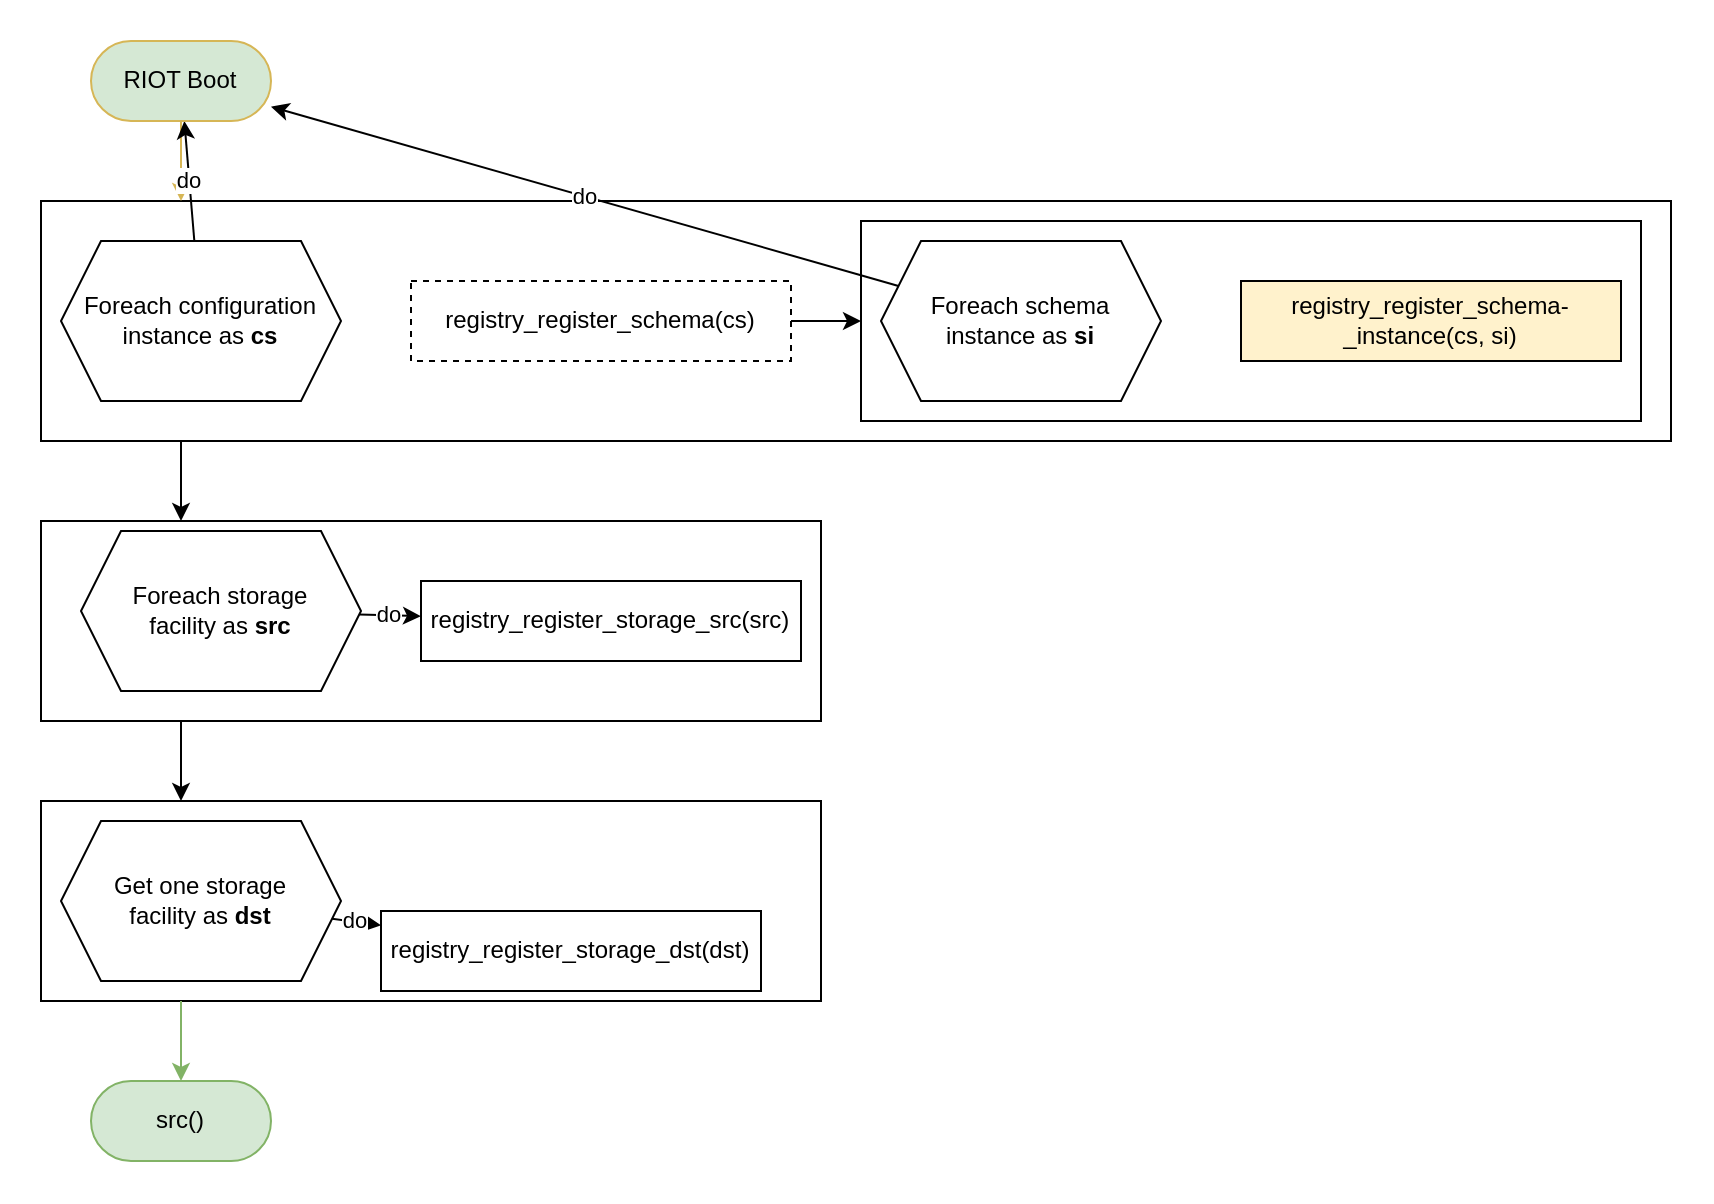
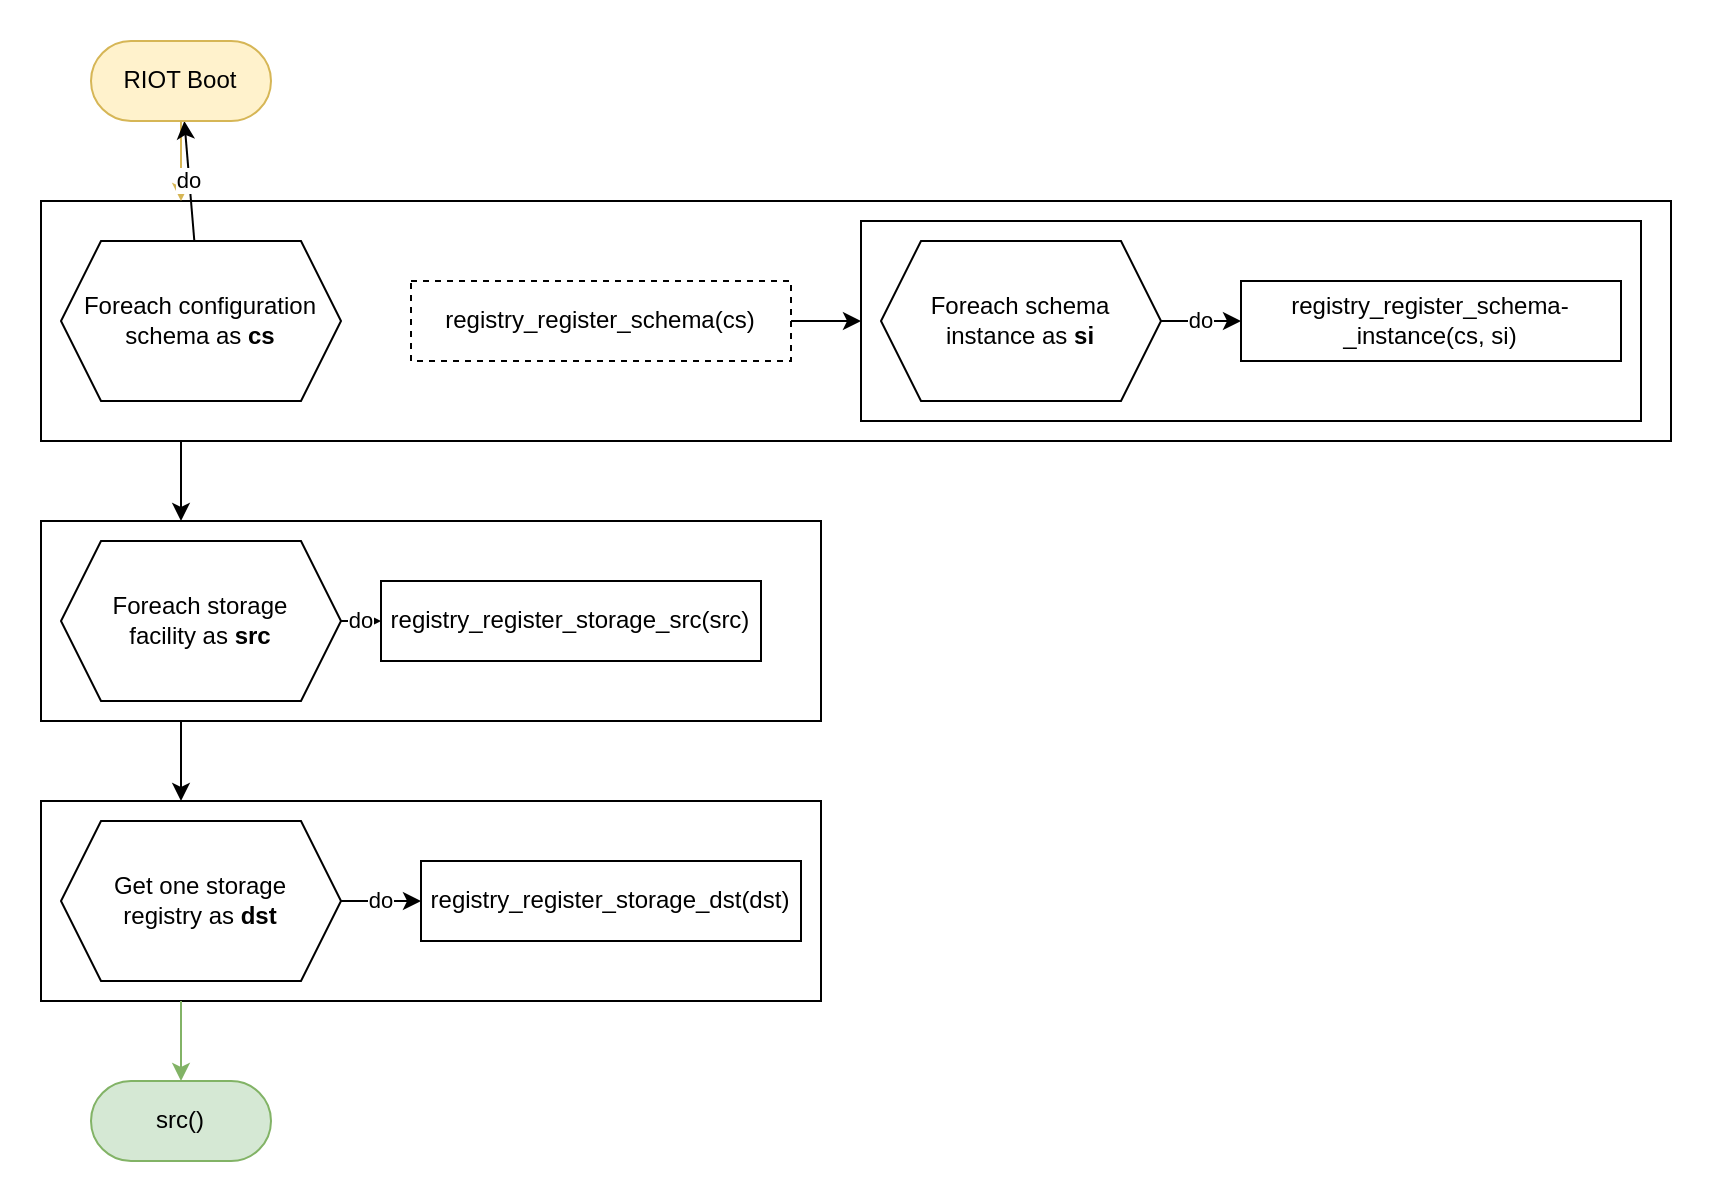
  <mxCell id="0" />
  <mxCell id="1" parent="0" />
  <mxCell id="2" value="" style="rounded=0;whiteSpace=wrap;html=1;verticalAlign=top;" parent="1" vertex="1"><mxGeometry x="20" y="100" width="815" height="120" as="geometry" /></mxCell>
  <mxCell id="3" value="" style="rounded=0;whiteSpace=wrap;html=1;verticalAlign=top;" parent="1" vertex="1"><mxGeometry x="20" y="400" width="390" height="100" as="geometry" /></mxCell>
  <mxCell id="4" value="" style="rounded=0;whiteSpace=wrap;html=1;verticalAlign=top;" parent="1" vertex="1"><mxGeometry x="20" y="260" width="390" height="100" as="geometry" /></mxCell>
  <mxCell id="5" value="" style="rounded=0;whiteSpace=wrap;html=1;verticalAlign=top;" parent="1" vertex="1"><mxGeometry x="430" y="110" width="390" height="100" as="geometry" /></mxCell>
  <mxCell id="6" style="edgeStyle=elbowEdgeStyle;html=1;fillColor=#fff2cc;strokeColor=#d6b656;" parent="1" source="24" target="2" edge="1"><mxGeometry relative="1" as="geometry"><mxPoint x="90" y="60" as="sourcePoint" /></mxGeometry></mxCell>
  <mxCell id="7" value="" style="edgeStyle=elbowEdgeStyle;html=1;" parent="1" source="2" target="4" edge="1"><mxGeometry relative="1" as="geometry"><mxPoint x="-60" y="300" as="sourcePoint" /><Array as="points"><mxPoint x="90" y="250" /></Array></mxGeometry></mxCell>
  <mxCell id="8" value="do" style="edgeStyle=none;html=1;" parent="1" source="10" target="24" edge="1"><mxGeometry relative="1" as="geometry" /></mxCell>
  <mxCell id="9" style="edgeStyle=none;html=1;" parent="1" source="17" target="5" edge="1"><mxGeometry relative="1" as="geometry"><mxPoint x="440" y="210" as="sourcePoint" /></mxGeometry></mxCell>
- <mxCell id="10" value="Foreach configuration instance as &lt;b&gt;cs&lt;/b&gt;" style="shape=hexagon;perimeter=hexagonPerimeter2;whiteSpace=wrap;html=1;fixedSize=1;" parent="1" vertex="1"><mxGeometry x="30" y="120" width="140" height="80" as="geometry" /></mxCell>
+ <mxCell id="10" value="Foreach configuration schema as &lt;b&gt;cs&lt;/b&gt;" style="shape=hexagon;perimeter=hexagonPerimeter2;whiteSpace=wrap;html=1;fixedSize=1;" parent="1" vertex="1"><mxGeometry x="30" y="120" width="140" height="80" as="geometry" /></mxCell>
  <mxCell id="11" value="" style="edgeStyle=elbowEdgeStyle;html=1;elbow=vertical;" parent="1" source="4" target="3" edge="1"><mxGeometry relative="1" as="geometry"><Array as="points"><mxPoint x="90" y="380" /></Array></mxGeometry></mxCell>
  <mxCell id="12" value="do" style="edgeStyle=none;html=1;" parent="1" source="13" target="18" edge="1"><mxGeometry relative="1" as="geometry" /></mxCell>
- <mxCell id="13" value="Foreach storage&lt;br&gt;facility as &lt;b&gt;src&lt;/b&gt;" style="shape=hexagon;perimeter=hexagonPerimeter2;whiteSpace=wrap;html=1;fixedSize=1;" parent="1" vertex="1"><mxGeometry x="40" y="265" width="140" height="80" as="geometry" /></mxCell>
+ <mxCell id="13" value="Foreach storage&lt;br&gt;facility as &lt;b&gt;src&lt;/b&gt;" style="shape=hexagon;perimeter=hexagonPerimeter2;whiteSpace=wrap;html=1;fixedSize=1;" parent="1" vertex="1"><mxGeometry x="30" y="270" width="140" height="80" as="geometry" /></mxCell>
  <mxCell id="14" value="" style="edgeStyle=elbowEdgeStyle;html=1;fillColor=#d5e8d4;strokeColor=#82b366;" parent="1" source="3" target="23" edge="1"><mxGeometry relative="1" as="geometry"><mxPoint x="90" y="540" as="targetPoint" /></mxGeometry></mxCell>
  <mxCell id="15" value="do" style="edgeStyle=none;html=1;" parent="1" source="16" target="19" edge="1"><mxGeometry relative="1" as="geometry" /></mxCell>
- <mxCell id="16" value="Get one storage&lt;br&gt;facility as &lt;b&gt;dst&lt;/b&gt;" style="shape=hexagon;perimeter=hexagonPerimeter2;whiteSpace=wrap;html=1;fixedSize=1;" parent="1" vertex="1"><mxGeometry x="30" y="410" width="140" height="80" as="geometry" /></mxCell>
+ <mxCell id="16" value="Get one storage&lt;br&gt;registry as &lt;b&gt;dst&lt;/b&gt;" style="shape=hexagon;perimeter=hexagonPerimeter2;whiteSpace=wrap;html=1;fixedSize=1;" parent="1" vertex="1"><mxGeometry x="30" y="410" width="140" height="80" as="geometry" /></mxCell>
  <mxCell id="17" value="registry_register_schema(cs)" style="rounded=0;whiteSpace=wrap;html=1;dashed=1;" parent="1" vertex="1"><mxGeometry x="205" y="140" width="190" height="40" as="geometry" /></mxCell>
- <mxCell id="18" value="registry_register_storage_src(src)" style="rounded=0;whiteSpace=wrap;html=1;" parent="1" vertex="1"><mxGeometry x="210" y="290" width="190" height="40" as="geometry" /></mxCell>
- <mxCell id="19" value="registry_register_storage_dst(dst)" style="rounded=0;whiteSpace=wrap;html=1;" parent="1" vertex="1"><mxGeometry x="190" y="455" width="190" height="40" as="geometry" /></mxCell>
- <mxCell id="20" value="do" style="edgeStyle=none;html=1;" parent="1" source="21" target="24" edge="1"><mxGeometry relative="1" as="geometry" /></mxCell>
+ <mxCell id="18" value="registry_register_storage_src(src)" style="rounded=0;whiteSpace=wrap;html=1;" parent="1" vertex="1"><mxGeometry x="190" y="290" width="190" height="40" as="geometry" /></mxCell>
+ <mxCell id="19" value="registry_register_storage_dst(dst)" style="rounded=0;whiteSpace=wrap;html=1;" parent="1" vertex="1"><mxGeometry x="210" y="430" width="190" height="40" as="geometry" /></mxCell>
+ <mxCell id="20" value="do" style="edgeStyle=none;html=1;" parent="1" source="21" target="22" edge="1"><mxGeometry relative="1" as="geometry" /></mxCell>
  <mxCell id="21" value="Foreach schema&lt;br&gt;instance as &lt;b&gt;si&lt;br&gt;&lt;/b&gt;" style="shape=hexagon;perimeter=hexagonPerimeter2;whiteSpace=wrap;html=1;fixedSize=1;" parent="1" vertex="1"><mxGeometry x="440" y="120" width="140" height="80" as="geometry" /></mxCell>
- <mxCell id="22" value="registry_register_schema-&lt;br&gt;_instance(cs, si)" style="rounded=0;whiteSpace=wrap;html=1;fillColor=#fff2cc;" parent="1" vertex="1"><mxGeometry x="620" y="140" width="190" height="40" as="geometry" /></mxCell>
+ <mxCell id="22" value="registry_register_schema-&lt;br&gt;_instance(cs, si)" style="rounded=0;whiteSpace=wrap;html=1;" parent="1" vertex="1"><mxGeometry x="620" y="140" width="190" height="40" as="geometry" /></mxCell>
  <mxCell id="23" value="src()" style="rounded=1;whiteSpace=wrap;html=1;arcSize=50;fillColor=#d5e8d4;strokeColor=#82b366;" vertex="1" parent="1"><mxGeometry x="45" y="540" width="90" height="40" as="geometry" /></mxCell>
- <mxCell id="24" value="RIOT Boot" style="rounded=1;whiteSpace=wrap;html=1;arcSize=50;fillColor=#d5e8d4;strokeColor=#d6b656;" vertex="1" parent="1"><mxGeometry x="45" y="20" width="90" height="40" as="geometry" /></mxCell>
+ <mxCell id="24" value="RIOT Boot" style="rounded=1;whiteSpace=wrap;html=1;arcSize=50;fillColor=#fff2cc;strokeColor=#d6b656;" vertex="1" parent="1"><mxGeometry x="45" y="20" width="90" height="40" as="geometry" /></mxCell>
